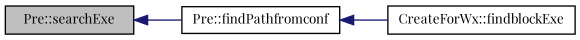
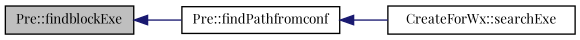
  digraph {
    fontname="Playfair Display"
    rankdir=LR
    node [color=black fillcolor=white fontname="Playfair Display" fontsize=10 shape=record style=filled]
    edge [color=midnightblue dir=back fontname="Playfair Display" fontsize=10 labelfontname=Helvetica labelfontsize=10 style=solid]
-   n1 [fillcolor=grey75 fontcolor=black height=0.2 label="Pre::searchExe" width=0.4]
+   n1 [fillcolor=grey75 fontcolor=black height=0.2 label="Pre::findblockExe" width=0.4]
    n2 [height=0.2 label="Pre::findPathfromconf" width=0.4]
-   n3 [height=0.2 label="CreateForWx::findblockExe" width=0.4]
+   n3 [height=0.2 label="CreateForWx::searchExe" width=0.4]
    n1 -> n2
    n2 -> n3
  }
